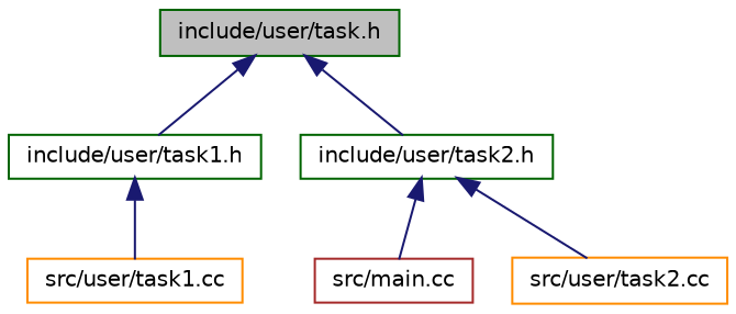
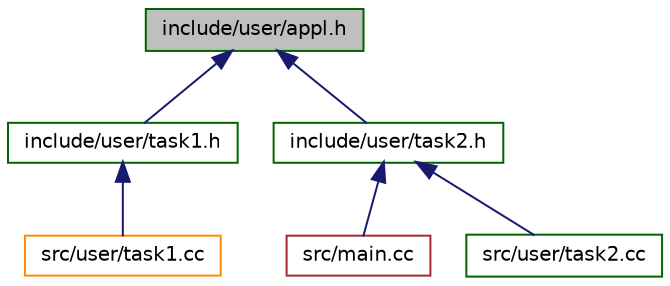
  digraph {
    node [color=darkgreen fontname=Helvetica fontsize=10 shape=record]
    edge [color=midnightblue dir=back fontname=Helvetica fontsize=10 labelfontname=Helvetica labelfontsize=10 style=solid]
-   n1 [fillcolor=grey75 fontcolor=black height=0.2 label="include/user/task.h" style=filled width=0.4]
+   n1 [fillcolor=grey75 fontcolor=black height=0.2 label="include/user/appl.h" style=filled width=0.4]
    n2 [height=0.2 label="include/user/task1.h" width=0.4]
    n3 [height=0.2 label="include/user/task2.h" width=0.4]
    n4 [color=darkorange height=0.2 label="src/user/task1.cc" width=0.4]
    n5 [color=brown height=0.2 label="src/main.cc" width=0.4]
-   n6 [color=darkorange height=0.2 label="src/user/task2.cc" width=0.4]
+   n6 [height=0.2 label="src/user/task2.cc" width=0.4]
    n1 -> n2
    n1 -> n3
    n2 -> n4
    n3 -> n5
    n3 -> n6
  }
